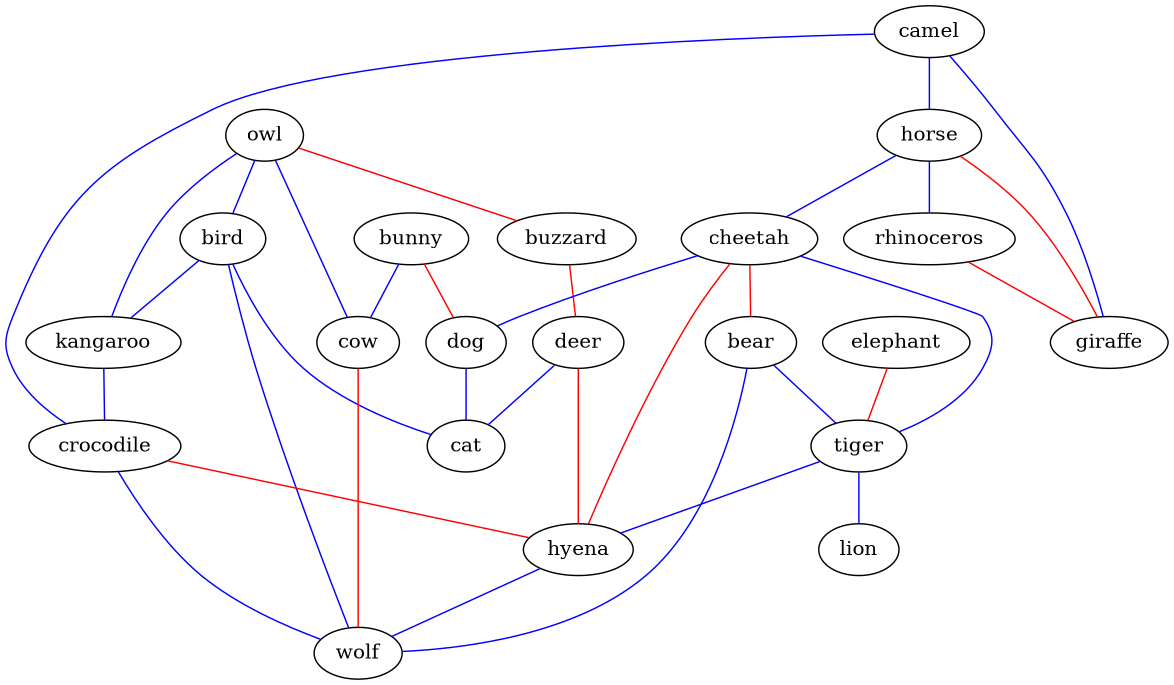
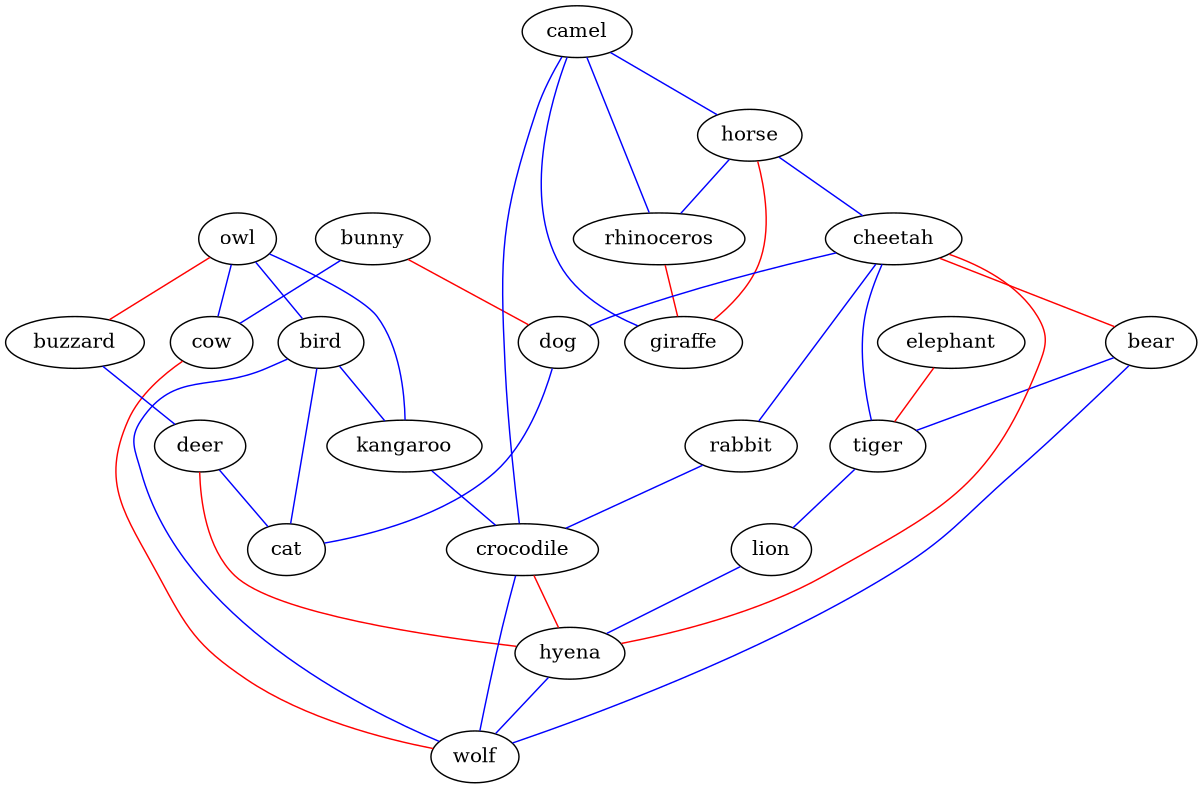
  strict graph {
    edge [color=blue weight=1]
    bear
    tiger
    wolf
    lion
    hyena
    bird
    cat
    kangaroo
    deer
    bunny
    cow
    dog
    buzzard
    camel
    crocodile
    giraffe
    horse
    rhinoceros
    cheetah
+   rabbit
    elephant
    owl
    bear -- tiger
    bear -- wolf
    tiger -- lion
-   tiger -- hyena
+   lion -- hyena
    hyena -- wolf
    bird -- wolf
    bird -- cat
    bird -- kangaroo
    kangaroo -- crocodile
    deer -- hyena [color=red]
    deer -- cat
    bunny -- cow
    bunny -- dog [color=red]
    cow -- wolf [color=red]
    dog -- cat
-   buzzard -- deer [color=red]
+   buzzard -- deer
    camel -- crocodile
    camel -- giraffe
    camel -- horse
+   camel -- rhinoceros
    crocodile -- wolf
    crocodile -- hyena [color=red]
    horse -- giraffe [color=red]
    horse -- rhinoceros
    horse -- cheetah
    rhinoceros -- giraffe [color=red]
    cheetah -- bear [color=red]
    cheetah -- tiger
    cheetah -- hyena [color=red]
    cheetah -- dog
+   cheetah -- rabbit
+   rabbit -- crocodile
    elephant -- tiger [color=red]
    owl -- bird
    owl -- kangaroo
    owl -- cow
    owl -- buzzard [color=red]
  }
